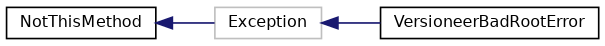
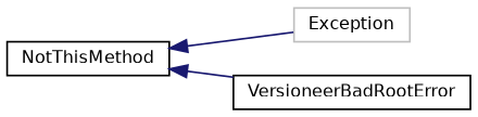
  digraph {
    rankdir=LR
    node [color=black fillcolor=white fontname=Helvetica fontsize=10 shape=record style=filled]
    edge [color=midnightblue dir=back fontname=Helvetica fontsize=10 labelfontname=Helvetica labelfontsize=10 style=solid]
    n1 [color=grey75 height=0.2 label=Exception width=0.4]
    n2 [height=0.2 label=VersioneerBadRootError width=0.4]
    n3 [height=0.2 label=NotThisMethod width=0.4]
-   n1 -> n2
+   n3 -> n2
    n3 -> n1
  }
